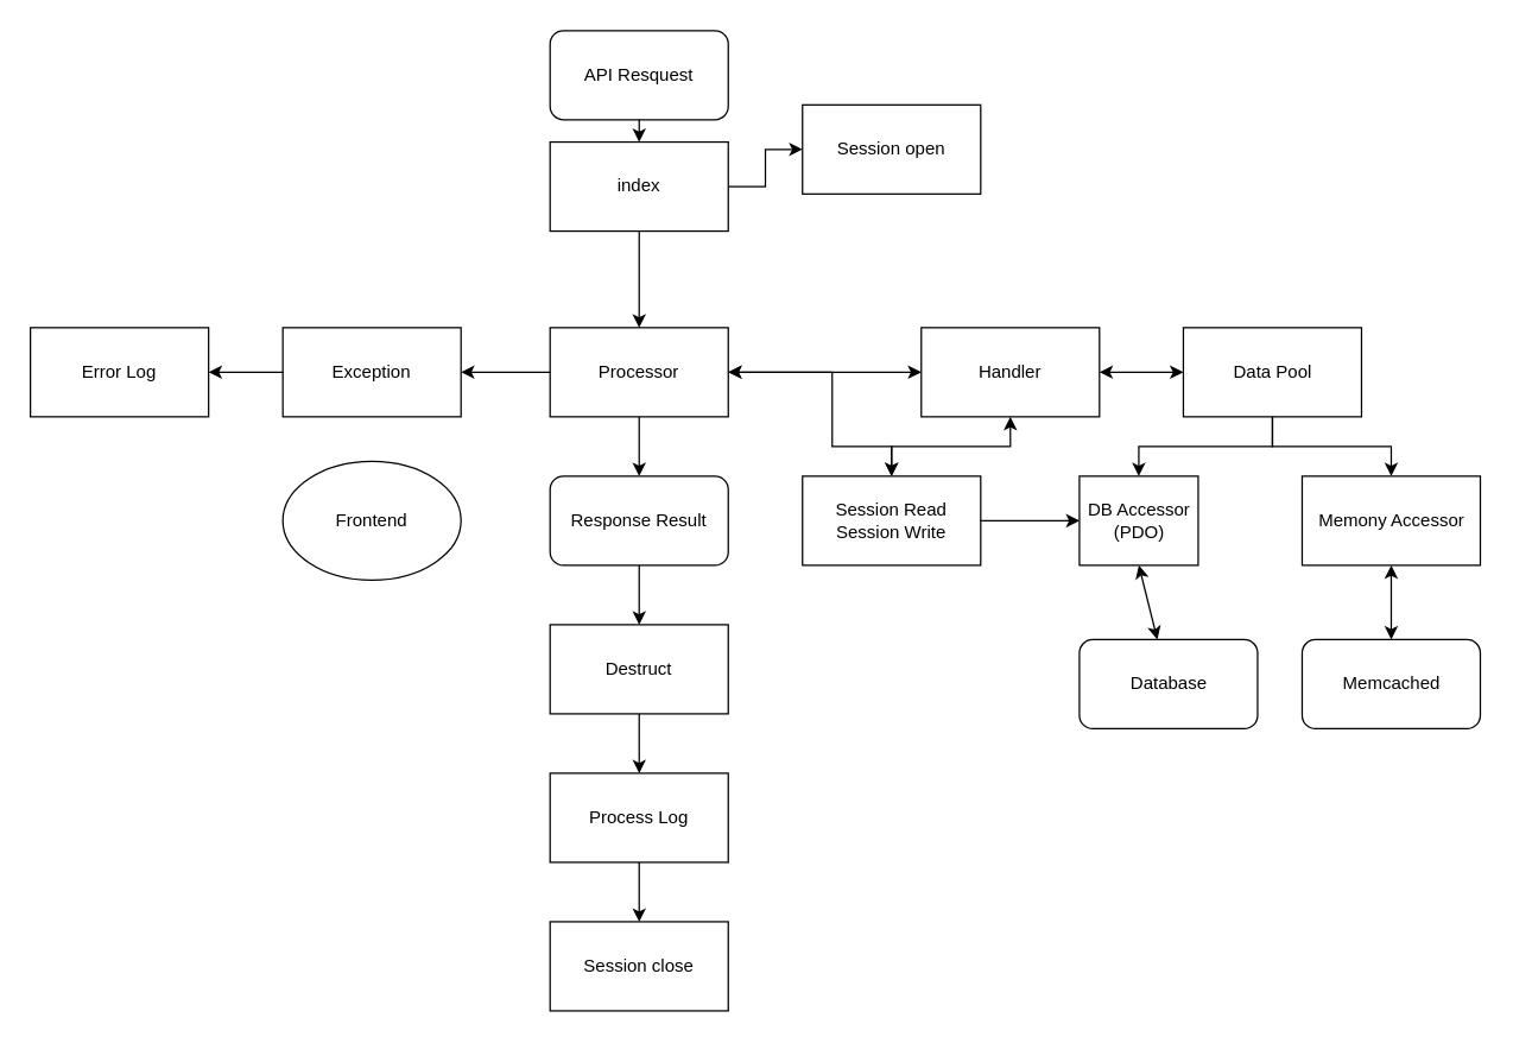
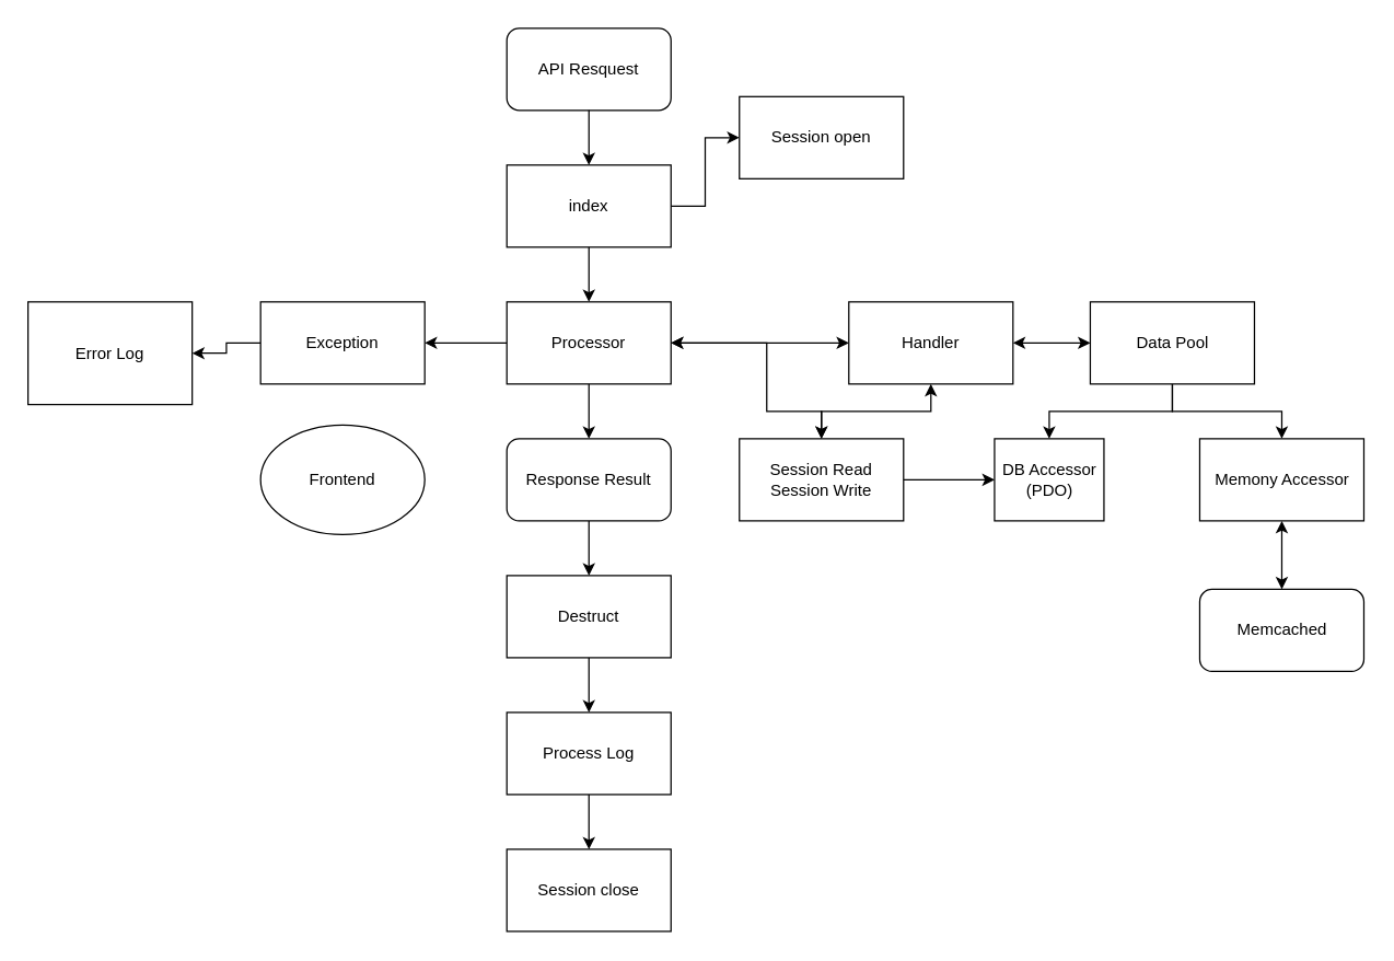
  <mxCell id="0" />
  <mxCell id="1" parent="0" />
  <mxCell id="2" value="&lt;div&gt;DB Accessor&lt;/div&gt;&lt;div&gt;(PDO)&lt;br&gt;&lt;/div&gt;" style="rounded=0;whiteSpace=wrap;html=1;" vertex="1" parent="1"><mxGeometry x="726.5" y="320" width="80" height="60" as="geometry" /></mxCell>
  <mxCell id="3" value="Handler" style="rounded=0;whiteSpace=wrap;html=1;" vertex="1" parent="1"><mxGeometry x="620" y="220" width="120" height="60" as="geometry" /></mxCell>
  <mxCell id="4" value="" style="edgeStyle=orthogonalEdgeStyle;rounded=0;orthogonalLoop=1;jettySize=auto;html=1;entryX=0.5;entryY=0;entryDx=0;entryDy=0;" edge="1" parent="1" source="6" target="2"><mxGeometry relative="1" as="geometry" /></mxCell>
  <mxCell id="5" value="" style="edgeStyle=orthogonalEdgeStyle;rounded=0;orthogonalLoop=1;jettySize=auto;html=1;" edge="1" parent="1" source="6" target="7"><mxGeometry relative="1" as="geometry" /></mxCell>
  <mxCell id="6" value="Data Pool" style="rounded=0;whiteSpace=wrap;html=1;" vertex="1" parent="1"><mxGeometry x="796.5" y="220" width="120" height="60" as="geometry" /></mxCell>
  <mxCell id="7" value="Memony Accessor" style="rounded=0;whiteSpace=wrap;html=1;" vertex="1" parent="1"><mxGeometry x="876.5" y="320" width="120" height="60" as="geometry" /></mxCell>
  <mxCell id="8" value="" style="edgeStyle=orthogonalEdgeStyle;rounded=0;orthogonalLoop=1;jettySize=auto;html=1;" edge="1" parent="1" source="10" target="16"><mxGeometry relative="1" as="geometry" /></mxCell>
  <mxCell id="9" value="" style="edgeStyle=orthogonalEdgeStyle;rounded=0;orthogonalLoop=1;jettySize=auto;html=1;" edge="1" parent="1" source="10" target="24"><mxGeometry relative="1" as="geometry" /></mxCell>
  <mxCell id="10" value="Processor" style="rounded=0;whiteSpace=wrap;html=1;" vertex="1" parent="1"><mxGeometry x="370" y="220" width="120" height="60" as="geometry" /></mxCell>
  <mxCell id="11" value="API Resquest" style="rounded=1;whiteSpace=wrap;html=1;" vertex="1" parent="1"><mxGeometry x="370" y="20" width="120" height="60" as="geometry" /></mxCell>
  <mxCell id="12" value="" style="edgeStyle=orthogonalEdgeStyle;rounded=0;orthogonalLoop=1;jettySize=auto;html=1;" edge="1" parent="1" source="14" target="10"><mxGeometry relative="1" as="geometry" /></mxCell>
  <mxCell id="13" value="" style="edgeStyle=orthogonalEdgeStyle;rounded=0;orthogonalLoop=1;jettySize=auto;html=1;" edge="1" parent="1" source="14" target="27"><mxGeometry relative="1" as="geometry" /></mxCell>
- <mxCell id="14" value="index" style="rounded=0;whiteSpace=wrap;html=1;" vertex="1" parent="1"><mxGeometry x="370" y="95" width="120" height="60" as="geometry" /></mxCell>
+ <mxCell id="14" value="index" style="rounded=0;whiteSpace=wrap;html=1;" vertex="1" parent="1"><mxGeometry x="370" y="120" width="120" height="60" as="geometry" /></mxCell>
  <mxCell id="15" value="" style="edgeStyle=orthogonalEdgeStyle;rounded=0;orthogonalLoop=1;jettySize=auto;html=1;" edge="1" parent="1" source="16" target="17"><mxGeometry relative="1" as="geometry" /></mxCell>
  <mxCell id="16" value="Exception" style="rounded=0;whiteSpace=wrap;html=1;" vertex="1" parent="1"><mxGeometry x="190" y="220" width="120" height="60" as="geometry" /></mxCell>
- <mxCell id="17" value="Error Log" style="rounded=0;whiteSpace=wrap;html=1;" vertex="1" parent="1"><mxGeometry x="20" y="220" width="120" height="60" as="geometry" /></mxCell>
+ <mxCell id="17" value="Error Log" style="rounded=0;whiteSpace=wrap;html=1;" vertex="1" parent="1"><mxGeometry x="20" y="220" width="120" height="75" as="geometry" /></mxCell>
  <mxCell id="18" value="" style="edgeStyle=orthogonalEdgeStyle;rounded=0;orthogonalLoop=1;jettySize=auto;html=1;" edge="1" parent="1" source="19" target="21"><mxGeometry relative="1" as="geometry" /></mxCell>
  <mxCell id="19" value="Destruct" style="rounded=0;whiteSpace=wrap;html=1;" vertex="1" parent="1"><mxGeometry x="370" y="420" width="120" height="60" as="geometry" /></mxCell>
  <mxCell id="20" value="" style="edgeStyle=orthogonalEdgeStyle;rounded=0;orthogonalLoop=1;jettySize=auto;html=1;" edge="1" parent="1" source="21" target="28"><mxGeometry relative="1" as="geometry" /></mxCell>
  <mxCell id="21" value="Process Log" style="rounded=0;whiteSpace=wrap;html=1;" vertex="1" parent="1"><mxGeometry x="370" y="520" width="120" height="60" as="geometry" /></mxCell>
  <mxCell id="22" value="" style="endArrow=classic;html=1;rounded=0;exitX=0.5;exitY=1;exitDx=0;exitDy=0;entryX=0.5;entryY=0;entryDx=0;entryDy=0;" edge="1" parent="1" source="11" target="14"><mxGeometry width="50" height="50" relative="1" as="geometry"><mxPoint x="500" y="350" as="sourcePoint" /><mxPoint x="550" y="300" as="targetPoint" /></mxGeometry></mxCell>
  <mxCell id="23" value="" style="edgeStyle=orthogonalEdgeStyle;rounded=0;orthogonalLoop=1;jettySize=auto;html=1;" edge="1" parent="1" source="24" target="19"><mxGeometry relative="1" as="geometry" /></mxCell>
  <mxCell id="24" value="Response Result" style="rounded=1;whiteSpace=wrap;html=1;" vertex="1" parent="1"><mxGeometry x="370" y="320" width="120" height="60" as="geometry" /></mxCell>
  <mxCell id="25" value="" style="endArrow=classic;startArrow=classic;html=1;rounded=0;exitX=1;exitY=0.5;exitDx=0;exitDy=0;entryX=0;entryY=0.5;entryDx=0;entryDy=0;" edge="1" parent="1" source="10" target="3"><mxGeometry width="50" height="50" relative="1" as="geometry"><mxPoint x="500" y="350" as="sourcePoint" /><mxPoint x="550" y="250" as="targetPoint" /></mxGeometry></mxCell>
  <mxCell id="26" value="" style="endArrow=classic;startArrow=classic;html=1;rounded=0;entryX=0;entryY=0.5;entryDx=0;entryDy=0;" edge="1" parent="1" source="3" target="6"><mxGeometry width="50" height="50" relative="1" as="geometry"><mxPoint x="566.5" y="350" as="sourcePoint" /><mxPoint x="616.5" y="300" as="targetPoint" /></mxGeometry></mxCell>
  <mxCell id="27" value="Session open" style="rounded=0;whiteSpace=wrap;html=1;" vertex="1" parent="1"><mxGeometry x="540" y="70" width="120" height="60" as="geometry" /></mxCell>
  <mxCell id="28" value="Session close" style="rounded=0;whiteSpace=wrap;html=1;" vertex="1" parent="1"><mxGeometry x="370" y="620" width="120" height="60" as="geometry" /></mxCell>
  <mxCell id="29" value="" style="edgeStyle=orthogonalEdgeStyle;rounded=0;orthogonalLoop=1;jettySize=auto;html=1;" edge="1" parent="1" source="30" target="2"><mxGeometry relative="1" as="geometry" /></mxCell>
  <mxCell id="30" value="&lt;div&gt;Session Read&lt;/div&gt;&lt;div&gt;Session Write&lt;br&gt;&lt;/div&gt;" style="rounded=0;whiteSpace=wrap;html=1;" vertex="1" parent="1"><mxGeometry x="540" y="320" width="120" height="60" as="geometry" /></mxCell>
  <mxCell id="31" value="" style="endArrow=classic;startArrow=classic;html=1;rounded=0;entryX=0.5;entryY=0;entryDx=0;entryDy=0;" edge="1" parent="1" target="30"><mxGeometry width="50" height="50" relative="1" as="geometry"><mxPoint x="490" y="250" as="sourcePoint" /><mxPoint x="520" y="400" as="targetPoint" /><Array as="points"><mxPoint x="560" y="250" /><mxPoint x="560" y="300" /><mxPoint x="600" y="300" /></Array></mxGeometry></mxCell>
  <mxCell id="32" value="" style="endArrow=classic;startArrow=classic;html=1;rounded=0;entryX=0.5;entryY=1;entryDx=0;entryDy=0;exitX=0.5;exitY=0;exitDx=0;exitDy=0;" edge="1" parent="1" source="30" target="3"><mxGeometry width="50" height="50" relative="1" as="geometry"><mxPoint x="640" y="460" as="sourcePoint" /><mxPoint x="690" y="410" as="targetPoint" /><Array as="points"><mxPoint x="600" y="300" /><mxPoint x="680" y="300" /></Array></mxGeometry></mxCell>
- <mxCell id="33" value="Database" style="rounded=1;whiteSpace=wrap;html=1;" vertex="1" parent="1"><mxGeometry x="726.5" y="430" width="120" height="60" as="geometry" /></mxCell>
  <mxCell id="34" value="Memcached" style="rounded=1;whiteSpace=wrap;html=1;" vertex="1" parent="1"><mxGeometry x="876.5" y="430" width="120" height="60" as="geometry" /></mxCell>
- <mxCell id="35" value="" style="endArrow=classic;startArrow=classic;html=1;rounded=0;entryX=0.5;entryY=1;entryDx=0;entryDy=0;" edge="1" parent="1" source="33" target="2"><mxGeometry width="50" height="50" relative="1" as="geometry"><mxPoint x="660" y="450" as="sourcePoint" /><mxPoint x="710" y="400" as="targetPoint" /></mxGeometry></mxCell>
  <mxCell id="36" value="" style="endArrow=classic;startArrow=classic;html=1;rounded=0;entryX=0.5;entryY=1;entryDx=0;entryDy=0;" edge="1" parent="1" source="34" target="7"><mxGeometry width="50" height="50" relative="1" as="geometry"><mxPoint x="831.5" y="580" as="sourcePoint" /><mxPoint x="881.5" y="530" as="targetPoint" /></mxGeometry></mxCell>
  <mxCell id="37" value="Frontend" style="ellipse;whiteSpace=wrap;html=1;" vertex="1" parent="1"><mxGeometry x="190" y="310" width="120" height="80" as="geometry" /></mxCell>
